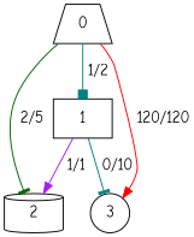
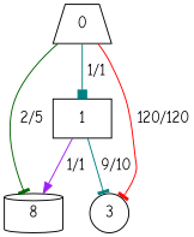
  digraph {
    fontname="Comic Neue"
    node [fontname="Comic Neue"]
    edge [arrowhead=tee color=teal fontname="Comic Neue"]
    0 [shape=trapezium]
    1 [shape=box]
-   2 [shape=cylinder]
+   2 [shape=cylinder label=8]
    3 [shape=circle]
-   0 -> 1 [arrowhead=box label=" 1/2"]
+   0 -> 1 [arrowhead=box label=" 1/1"]
    0 -> 2 [color=darkgreen label=" 2/5"]
-   0 -> 3 [arrowhead=normal color=red label=" 120/120"]
+   0 -> 3 [color=red label=" 120/120"]
    1 -> 2 [arrowhead=normal color=purple label=" 1/1"]
-   1 -> 3 [label=" 0/10"]
+   1 -> 3 [label=" 9/10"]
  }
